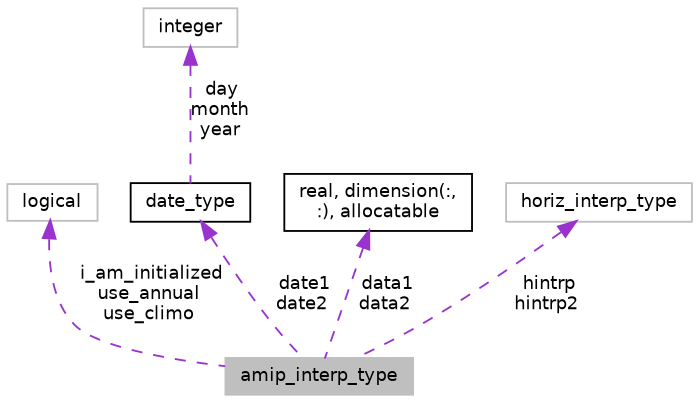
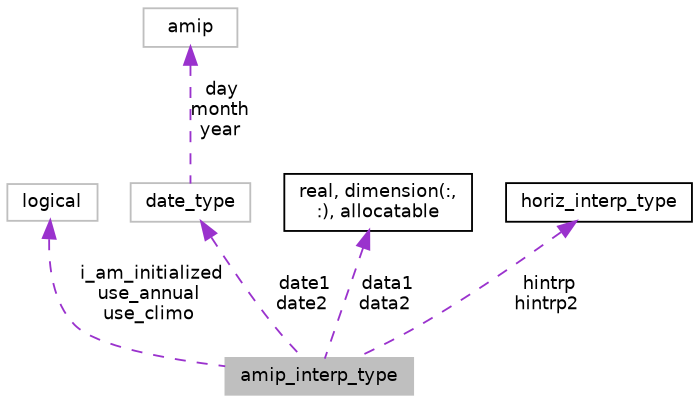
  digraph {
    node [color=grey75 fillcolor=white fontname=Helvetica fontsize=10 shape=record style=filled]
    edge [color=darkorchid3 dir=back fontname=Helvetica fontsize=10 labelfontname=Helvetica labelfontsize=10 style=dashed]
    n1 [fillcolor=grey75 fontcolor=black height=0.2 label=amip_interp_type width=0.4]
    n2 [height=0.2 label=logical width=0.4]
-   n3 [color=black height=0.2 label=date_type width=0.4]
-   n4 [height=0.2 label=integer width=0.4]
+   n3 [height=0.2 label=date_type width=0.4]
+   n4 [height=0.2 label=amip width=0.4]
    n5 [color=black height=0.2 label="real, dimension(:,\l:), allocatable" width=0.4]
-   n6 [height=0.2 label=horiz_interp_type width=0.4]
+   n6 [color=black height=0.2 label=horiz_interp_type width=0.4]
    n2 -> n1 [label=" i_am_initialized\nuse_annual\nuse_climo"]
    n3 -> n1 [label=" date1\ndate2"]
    n4 -> n3 [label=" day\nmonth\nyear"]
    n5 -> n1 [label=" data1\ndata2"]
    n6 -> n1 [label=" hintrp\nhintrp2"]
  }
